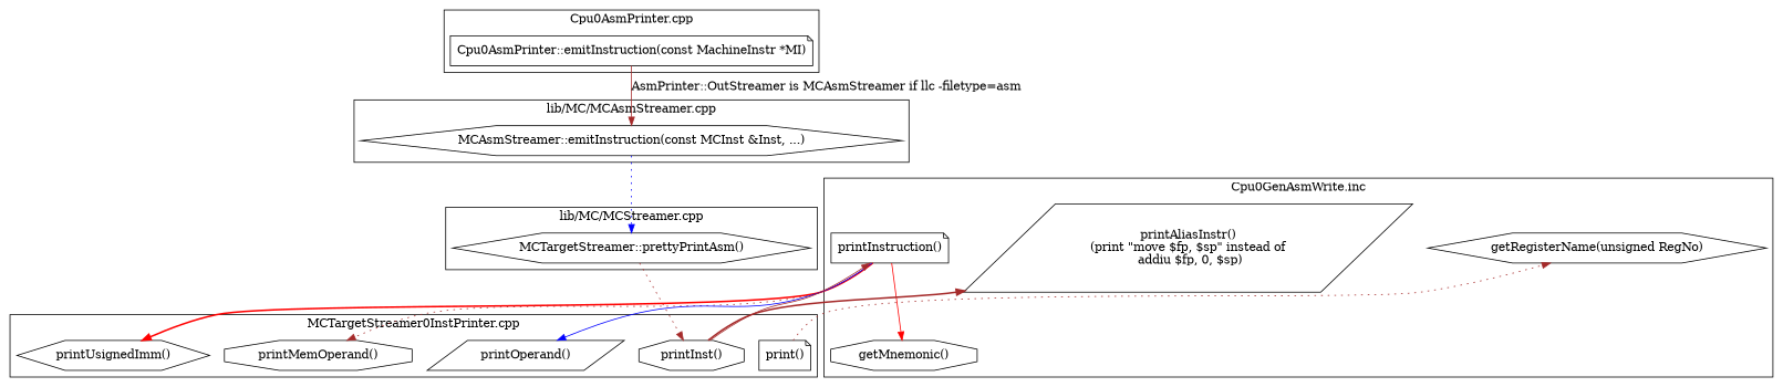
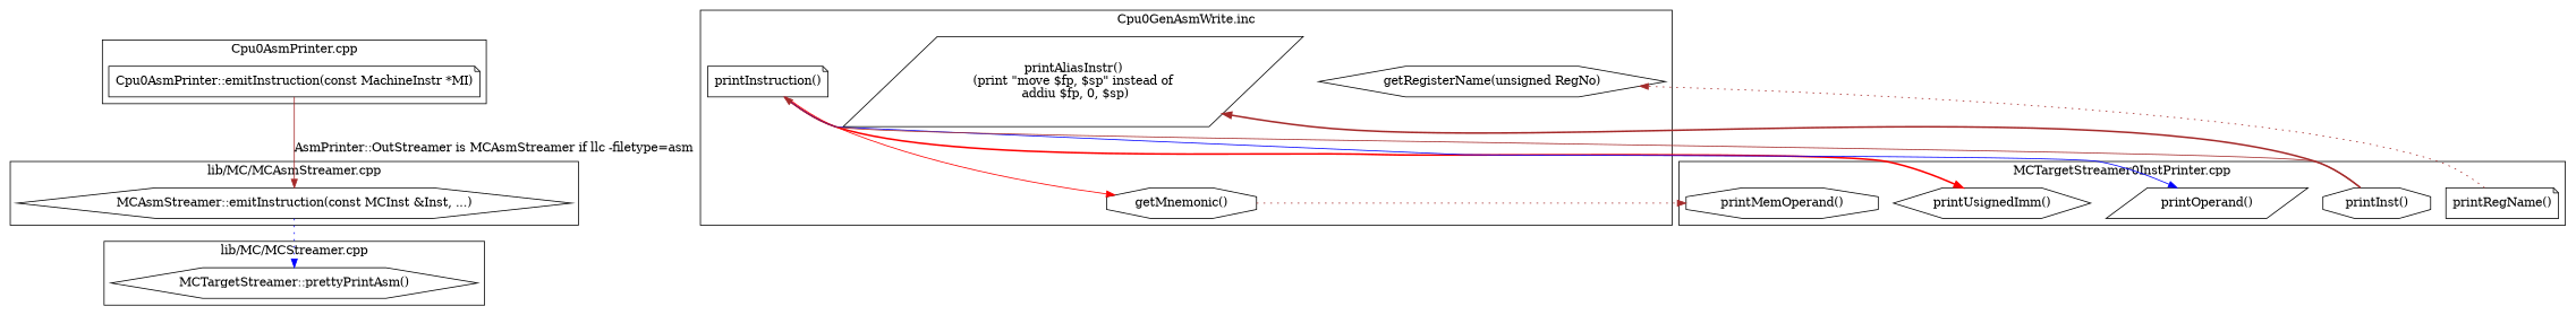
  digraph {
    rankdir=TB
    node [shape=hexagon]
    edge [color=brown style=solid]
    n1 [label="Cpu0AsmPrinter::emitInstruction(const MachineInstr *MI)" shape=note]
    n2 [label="MCAsmStreamer::emitInstruction(const MCInst &Inst, ...)"]
    "MCTargetStreamer::prettyPrintAsm()"
    "printInstruction()" [shape=note]
    "getMnemonic()" [shape=octagon]
    "getRegisterName(unsigned RegNo)"
    n7 [label="printAliasInstr()\n (print \"move $fp, $sp\" instead of \n addiu $fp, 0, $sp)\n" shape=parallelogram]
    "printInst()" [shape=octagon]
    "printUsignedImm()"
    "printMemOperand()" [shape=octagon]
    "printOperand()" [shape=parallelogram]
-   "printRegName()" [shape=note label="print()"]
+   "printRegName()" [shape=note]
    subgraph cluster_1 {
      label="Cpu0AsmPrinter.cpp"
      n1
    }
    subgraph cluster_2 {
      label="lib/MC/MCAsmStreamer.cpp"
      n2
    }
    subgraph cluster_3 {
      label="lib/MC/MCStreamer.cpp"
      "MCTargetStreamer::prettyPrintAsm()"
    }
    subgraph cluster_4 {
      label="Cpu0GenAsmWrite.inc"
      "printInstruction()"
      "getMnemonic()"
      "getRegisterName(unsigned RegNo)"
      n7
    }
    subgraph cluster_5 {
      label="MCTargetStreamer0InstPrinter.cpp"
      "printInst()"
      "printUsignedImm()"
      "printMemOperand()"
      "printOperand()"
      "printRegName()"
    }
    n1 -> n2 [label="AsmPrinter::OutStreamer is MCAsmStreamer if llc -filetype=asm"]
    n2 -> "MCTargetStreamer::prettyPrintAsm()" [color=blue style=dotted]
-   "MCTargetStreamer::prettyPrintAsm()" -> "printInst()" [style=dotted]
    "printInstruction()" -> "getMnemonic()" [color=red]
    "printInstruction()" -> "printUsignedImm()" [color=red style=bold]
-   "printInstruction()" -> "printMemOperand()" [style=dotted]
+   "getMnemonic()" -> "printMemOperand()" [style=dotted]
    "printInstruction()" -> "printOperand()" [color=blue]
    "printInst()" -> "printInstruction()"
    "printInst()" -> n7 [style=bold]
    "printRegName()" -> "getRegisterName(unsigned RegNo)" [style=dotted]
  }
